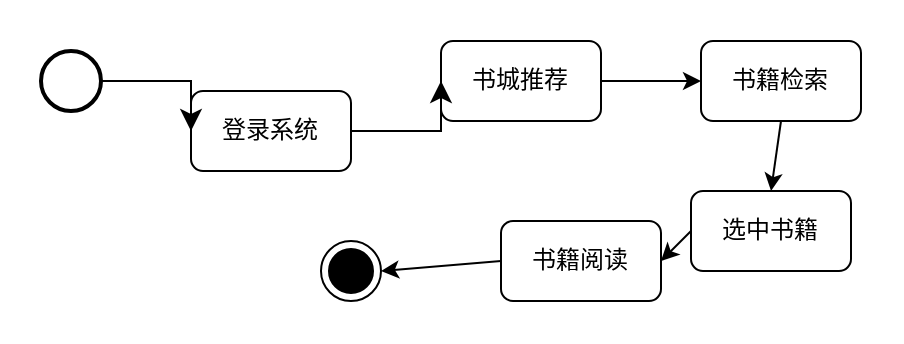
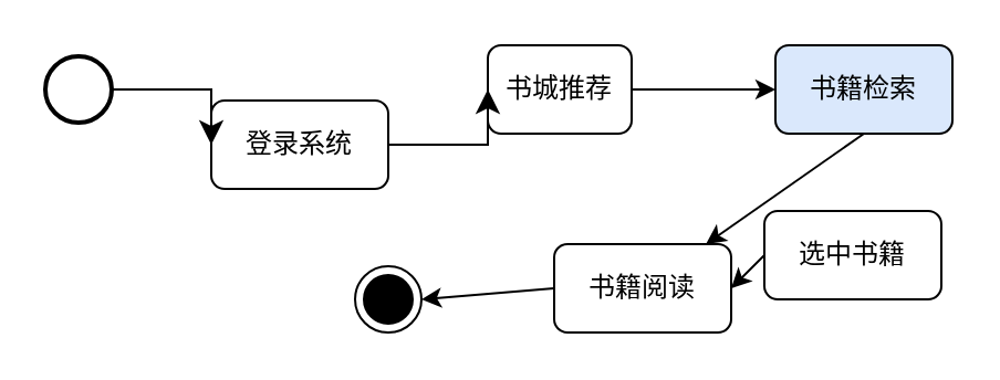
  <mxCell id="0" />
  <mxCell id="1" parent="0" />
  <mxCell id="2" value="" style="strokeWidth=2;html=1;shape=mxgraph.flowchart.start_2;whiteSpace=wrap;" vertex="1" parent="1"><mxGeometry x="20" y="25" width="30" height="30" as="geometry" /></mxCell>
  <mxCell id="3" value="登录系统" style="rounded=1;whiteSpace=wrap;html=1;" vertex="1" parent="1"><mxGeometry x="95" y="45" width="80" height="40" as="geometry" /></mxCell>
- <mxCell id="4" value="书城推荐" style="rounded=1;whiteSpace=wrap;html=1;" vertex="1" parent="1"><mxGeometry x="220" y="20" width="80" height="40" as="geometry" /></mxCell>
- <mxCell id="5" value="书籍检索" style="rounded=1;whiteSpace=wrap;html=1;" vertex="1" parent="1"><mxGeometry x="350" y="20" width="80" height="40" as="geometry" /></mxCell>
+ <mxCell id="4" value="书城推荐" style="rounded=1;whiteSpace=wrap;html=1;" vertex="1" parent="1"><mxGeometry x="220" y="20" width="65" height="40" as="geometry" /></mxCell>
+ <mxCell id="5" value="书籍检索" style="rounded=1;whiteSpace=wrap;html=1;fillColor=#dae8fc;" vertex="1" parent="1"><mxGeometry x="350" y="20" width="80" height="40" as="geometry" /></mxCell>
  <mxCell id="6" value="选中书籍" style="rounded=1;whiteSpace=wrap;html=1;" vertex="1" parent="1"><mxGeometry x="345" y="95" width="80" height="40" as="geometry" /></mxCell>
  <mxCell id="7" value="书籍阅读" style="rounded=1;whiteSpace=wrap;html=1;" vertex="1" parent="1"><mxGeometry x="250" y="110" width="80" height="40" as="geometry" /></mxCell>
  <mxCell id="8" value="" style="ellipse;html=1;shape=endState;fillColor=strokeColor;" vertex="1" parent="1"><mxGeometry x="160" y="120" width="30" height="30" as="geometry" /></mxCell>
  <mxCell id="9" value="" style="edgeStyle=segmentEdgeStyle;endArrow=classic;html=1;curved=0;rounded=0;endSize=8;startSize=8;exitX=1;exitY=0.5;exitDx=0;exitDy=0;exitPerimeter=0;entryX=0;entryY=0.5;entryDx=0;entryDy=0;" edge="1" parent="1" source="2" target="3"><mxGeometry width="50" height="50" relative="1" as="geometry"><mxPoint x="500" y="75" as="sourcePoint" /><mxPoint x="550" y="25" as="targetPoint" /></mxGeometry></mxCell>
  <mxCell id="10" value="" style="edgeStyle=segmentEdgeStyle;endArrow=classic;html=1;curved=0;rounded=0;endSize=8;startSize=8;exitX=1;exitY=0.5;exitDx=0;exitDy=0;entryX=0;entryY=0.5;entryDx=0;entryDy=0;" edge="1" parent="1" source="3" target="4"><mxGeometry width="50" height="50" relative="1" as="geometry"><mxPoint x="60" y="50" as="sourcePoint" /><mxPoint x="100" y="50" as="targetPoint" /></mxGeometry></mxCell>
  <mxCell id="11" value="" style="endArrow=classic;html=1;rounded=0;exitX=1;exitY=0.5;exitDx=0;exitDy=0;entryX=0;entryY=0.5;entryDx=0;entryDy=0;" edge="1" parent="1" source="4" target="5"><mxGeometry width="50" height="50" relative="1" as="geometry"><mxPoint x="500" y="75" as="sourcePoint" /><mxPoint x="550" y="25" as="targetPoint" /></mxGeometry></mxCell>
- <mxCell id="12" value="" style="endArrow=classic;html=1;rounded=0;exitX=0.5;exitY=1;exitDx=0;exitDy=0;entryX=0.5;entryY=0;entryDx=0;entryDy=0;" edge="1" parent="1" source="5" target="6"><mxGeometry width="50" height="50" relative="1" as="geometry"><mxPoint x="500" y="75" as="sourcePoint" /><mxPoint x="550" y="25" as="targetPoint" /></mxGeometry></mxCell>
+ <mxCell id="12" value="" style="endArrow=classic;html=1;rounded=0;exitX=0.5;exitY=1;exitDx=0;exitDy=0;" edge="1" parent="1" source="5" target="7"><mxGeometry width="50" height="50" relative="1" as="geometry"><mxPoint x="500" y="75" as="sourcePoint" /><mxPoint x="550" y="25" as="targetPoint" /></mxGeometry></mxCell>
  <mxCell id="13" value="" style="endArrow=classic;html=1;rounded=0;exitX=0;exitY=0.5;exitDx=0;exitDy=0;entryX=1;entryY=0.5;entryDx=0;entryDy=0;" edge="1" parent="1" source="6" target="7"><mxGeometry width="50" height="50" relative="1" as="geometry"><mxPoint x="500" y="75" as="sourcePoint" /><mxPoint x="550" y="25" as="targetPoint" /></mxGeometry></mxCell>
  <mxCell id="14" value="" style="endArrow=classic;html=1;rounded=0;exitX=0;exitY=0.5;exitDx=0;exitDy=0;entryX=1;entryY=0.5;entryDx=0;entryDy=0;" edge="1" parent="1" source="7" target="8"><mxGeometry width="50" height="50" relative="1" as="geometry"><mxPoint x="500" y="75" as="sourcePoint" /><mxPoint x="550" y="25" as="targetPoint" /></mxGeometry></mxCell>
